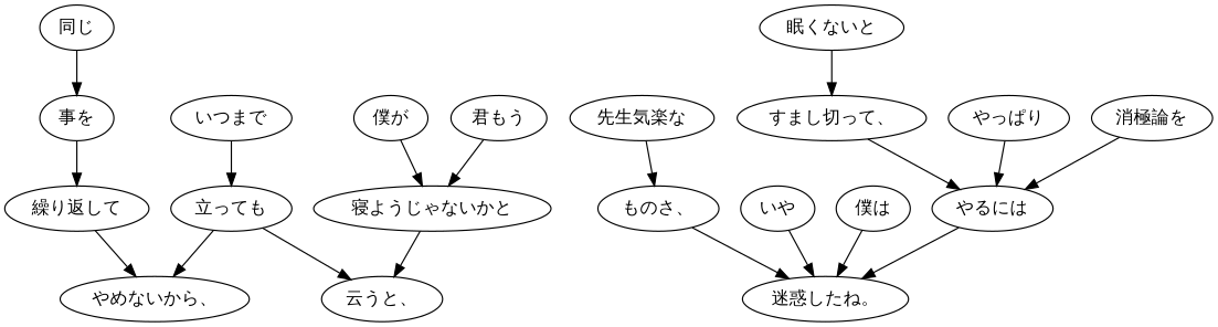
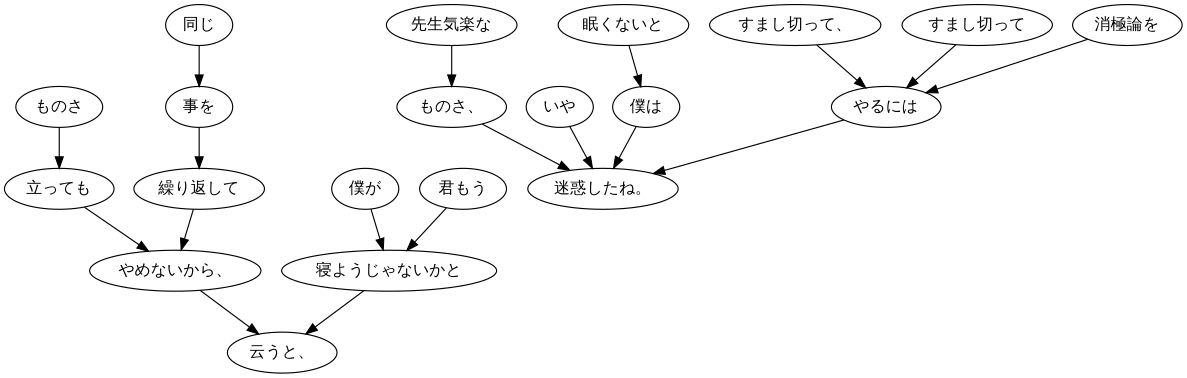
  digraph {
-   n1 [label="いつまで"]
+   n1 [label="ものさ"]
    n2 [label="立っても"]
    n3 [label="やめないから、"]
    n4 [label="云うと、"]
    n5 [label="同じ"]
    n6 [label="事を"]
    n7 [label="繰り返して"]
    n8 [label="僕が"]
    n9 [label="寝ようじゃないかと"]
    n10 [label="君もう"]
    n11 [label="迷惑したね。"]
    n12 [label="先生気楽な"]
    n13 [label="ものさ、"]
    n14 [label="いや"]
    n15 [label="僕は"]
    n16 [label="眠くないと"]
    n17 [label="すまし切って、"]
    n18 [label="やるには"]
-   n19 [label="やっぱり"]
+   n19 [label="すまし切って"]
    n20 [label="消極論を"]
    n1 -> n2
    n2 -> n3
-   n2 -> n4
+   n3 -> n4
    n5 -> n6
    n6 -> n7
    n7 -> n3
    n8 -> n9
    n9 -> n4
    n10 -> n9
    n12 -> n13
    n13 -> n11
    n14 -> n11
    n15 -> n11
-   n16 -> n17
+   n16 -> n15
    n17 -> n18
    n18 -> n11
    n19 -> n18
    n20 -> n18
  }
